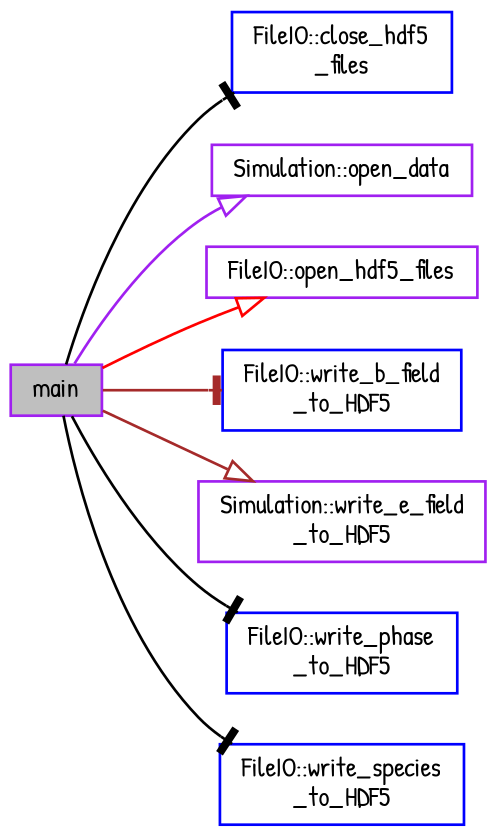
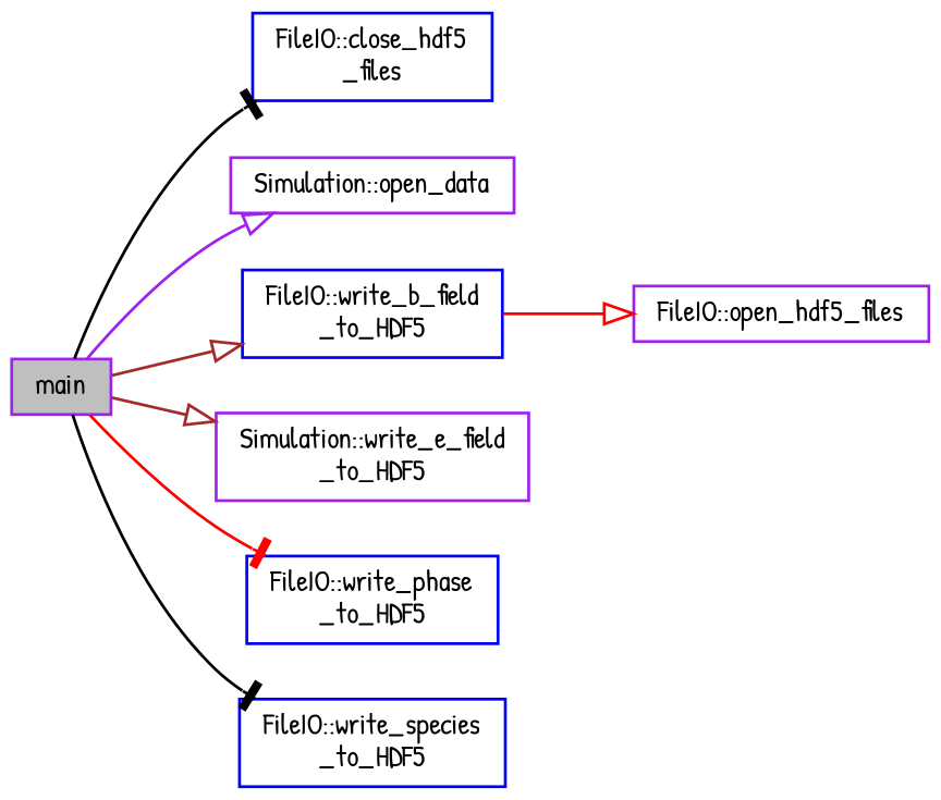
  digraph {
    fontname="Patrick Hand"
    rankdir=LR
    node [color=purple fillcolor=white fontname="Patrick Hand" fontsize=10 shape=record style=filled]
    edge [arrowhead=tee color=black fontname="Patrick Hand" fontsize=10 labelfontname=Helvetica labelfontsize=10 style=solid]
    n1 [fillcolor=grey75 fontcolor=black height=0.2 label=main width=0.4]
    n2 [color=blue height=0.2 label="FileIO::close_hdf5\l_files" width=0.4]
    n3 [height=0.2 label="Simulation::open_data" width=0.4]
    n4 [height=0.2 label="FileIO::open_hdf5_files" width=0.4]
    n5 [color=blue height=0.2 label="FileIO::write_b_field\l_to_HDF5" width=0.4]
    n6 [height=0.2 label="Simulation::write_e_field\l_to_HDF5" width=0.4]
    n7 [color=blue height=0.2 label="FileIO::write_phase\l_to_HDF5" width=0.4]
    n8 [color=blue height=0.2 label="FileIO::write_species\l_to_HDF5" width=0.4]
    n1 -> n2
    n1 -> n3 [arrowhead=onormal color=purple]
-   n1 -> n4 [arrowhead=onormal color=red]
-   n1 -> n5 [color=brown]
+   n5 -> n4 [arrowhead=onormal color=red]
+   n1 -> n5 [arrowhead=onormal color=brown]
    n1 -> n6 [arrowhead=onormal color=brown]
-   n1 -> n7
+   n1 -> n7 [color=red]
    n1 -> n8
  }
